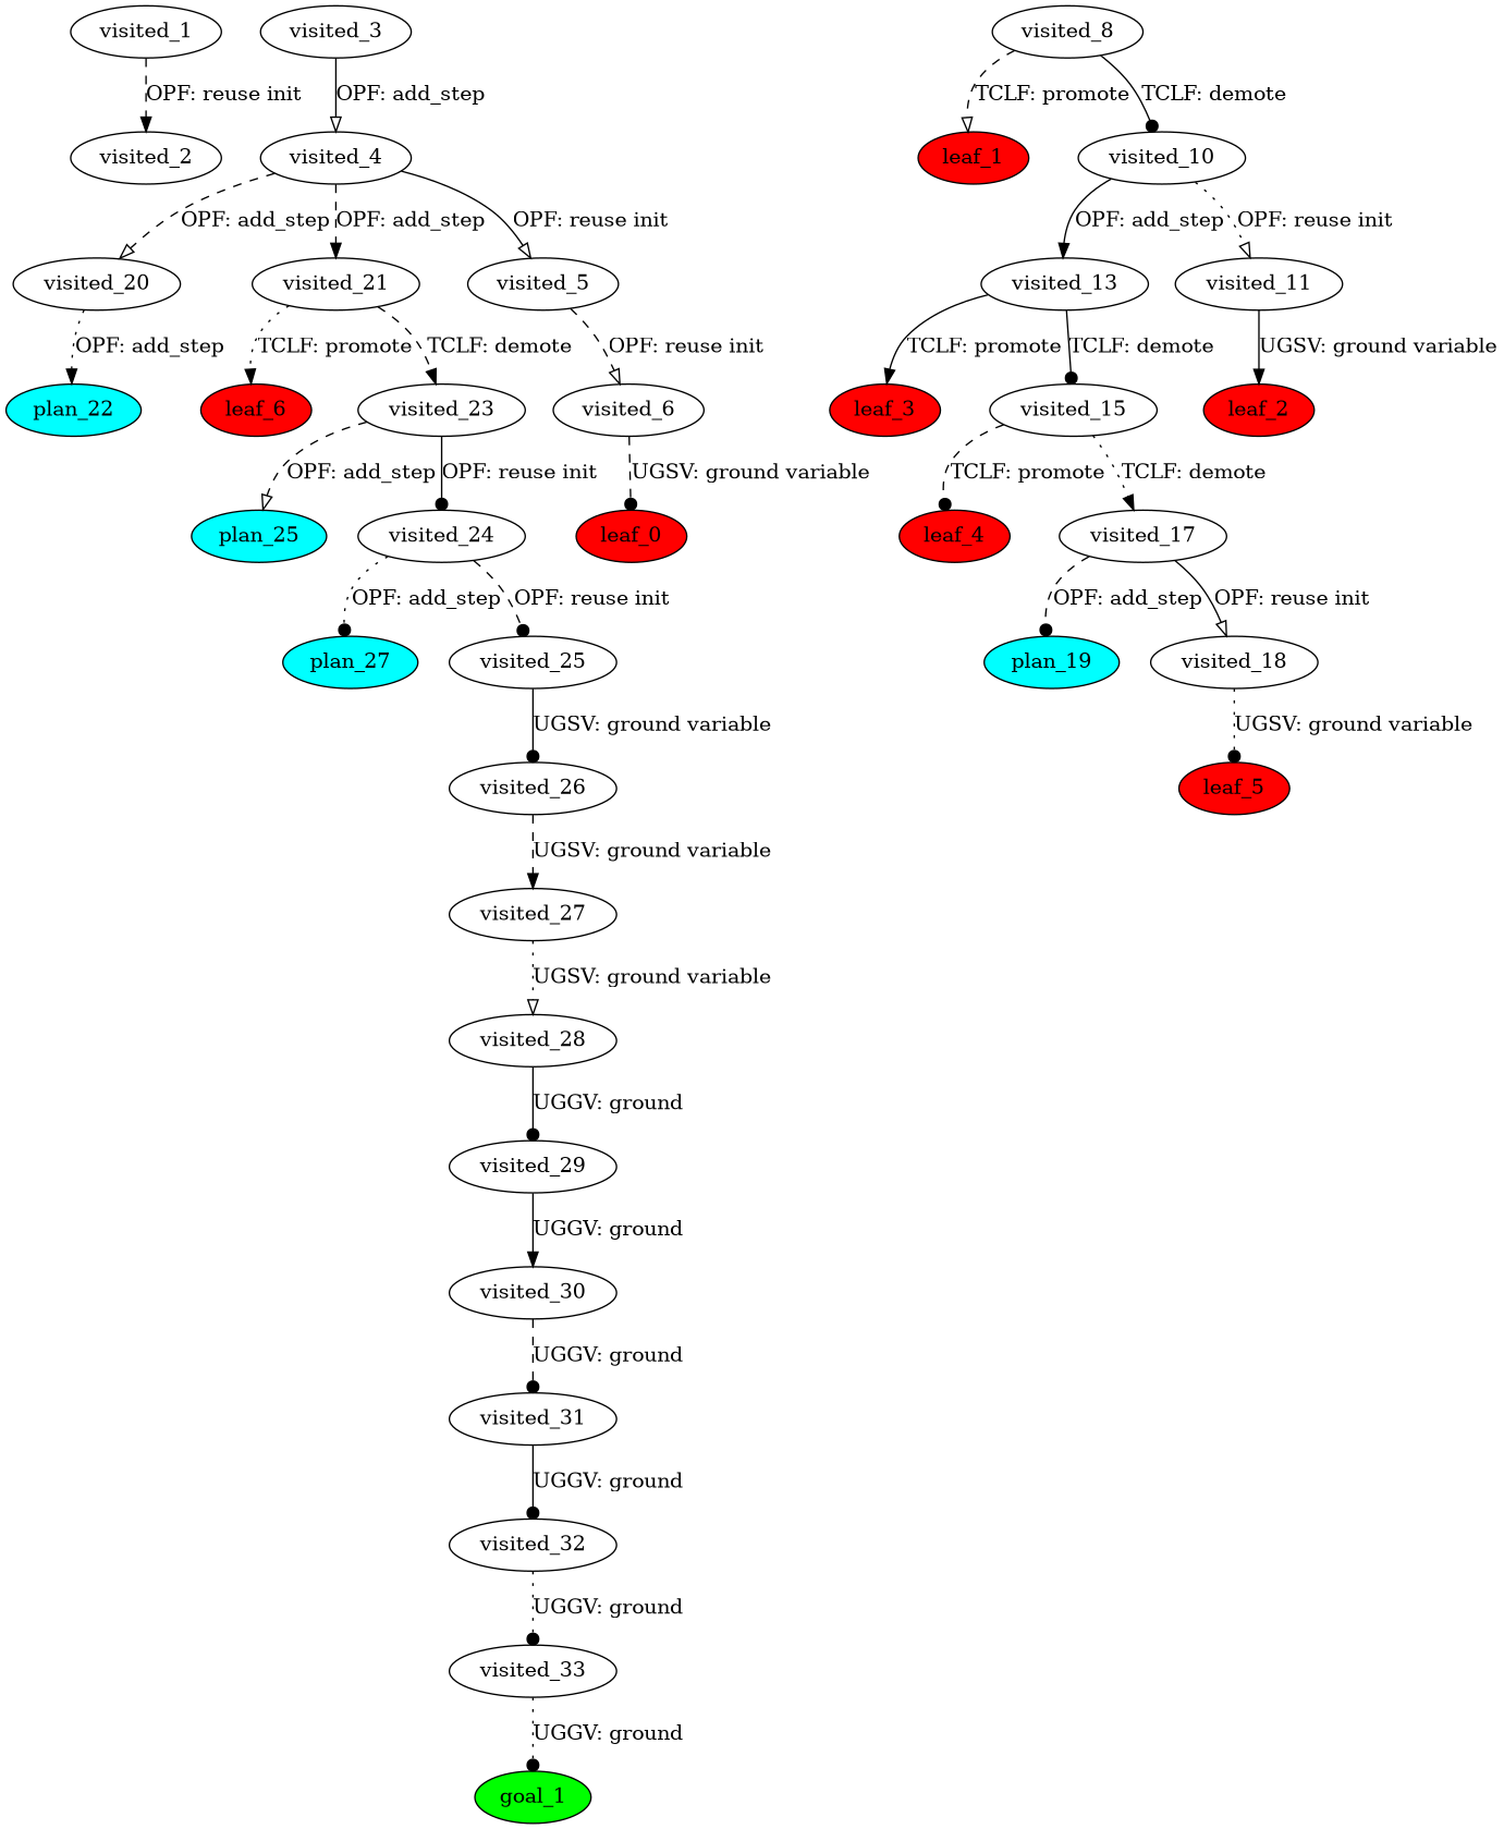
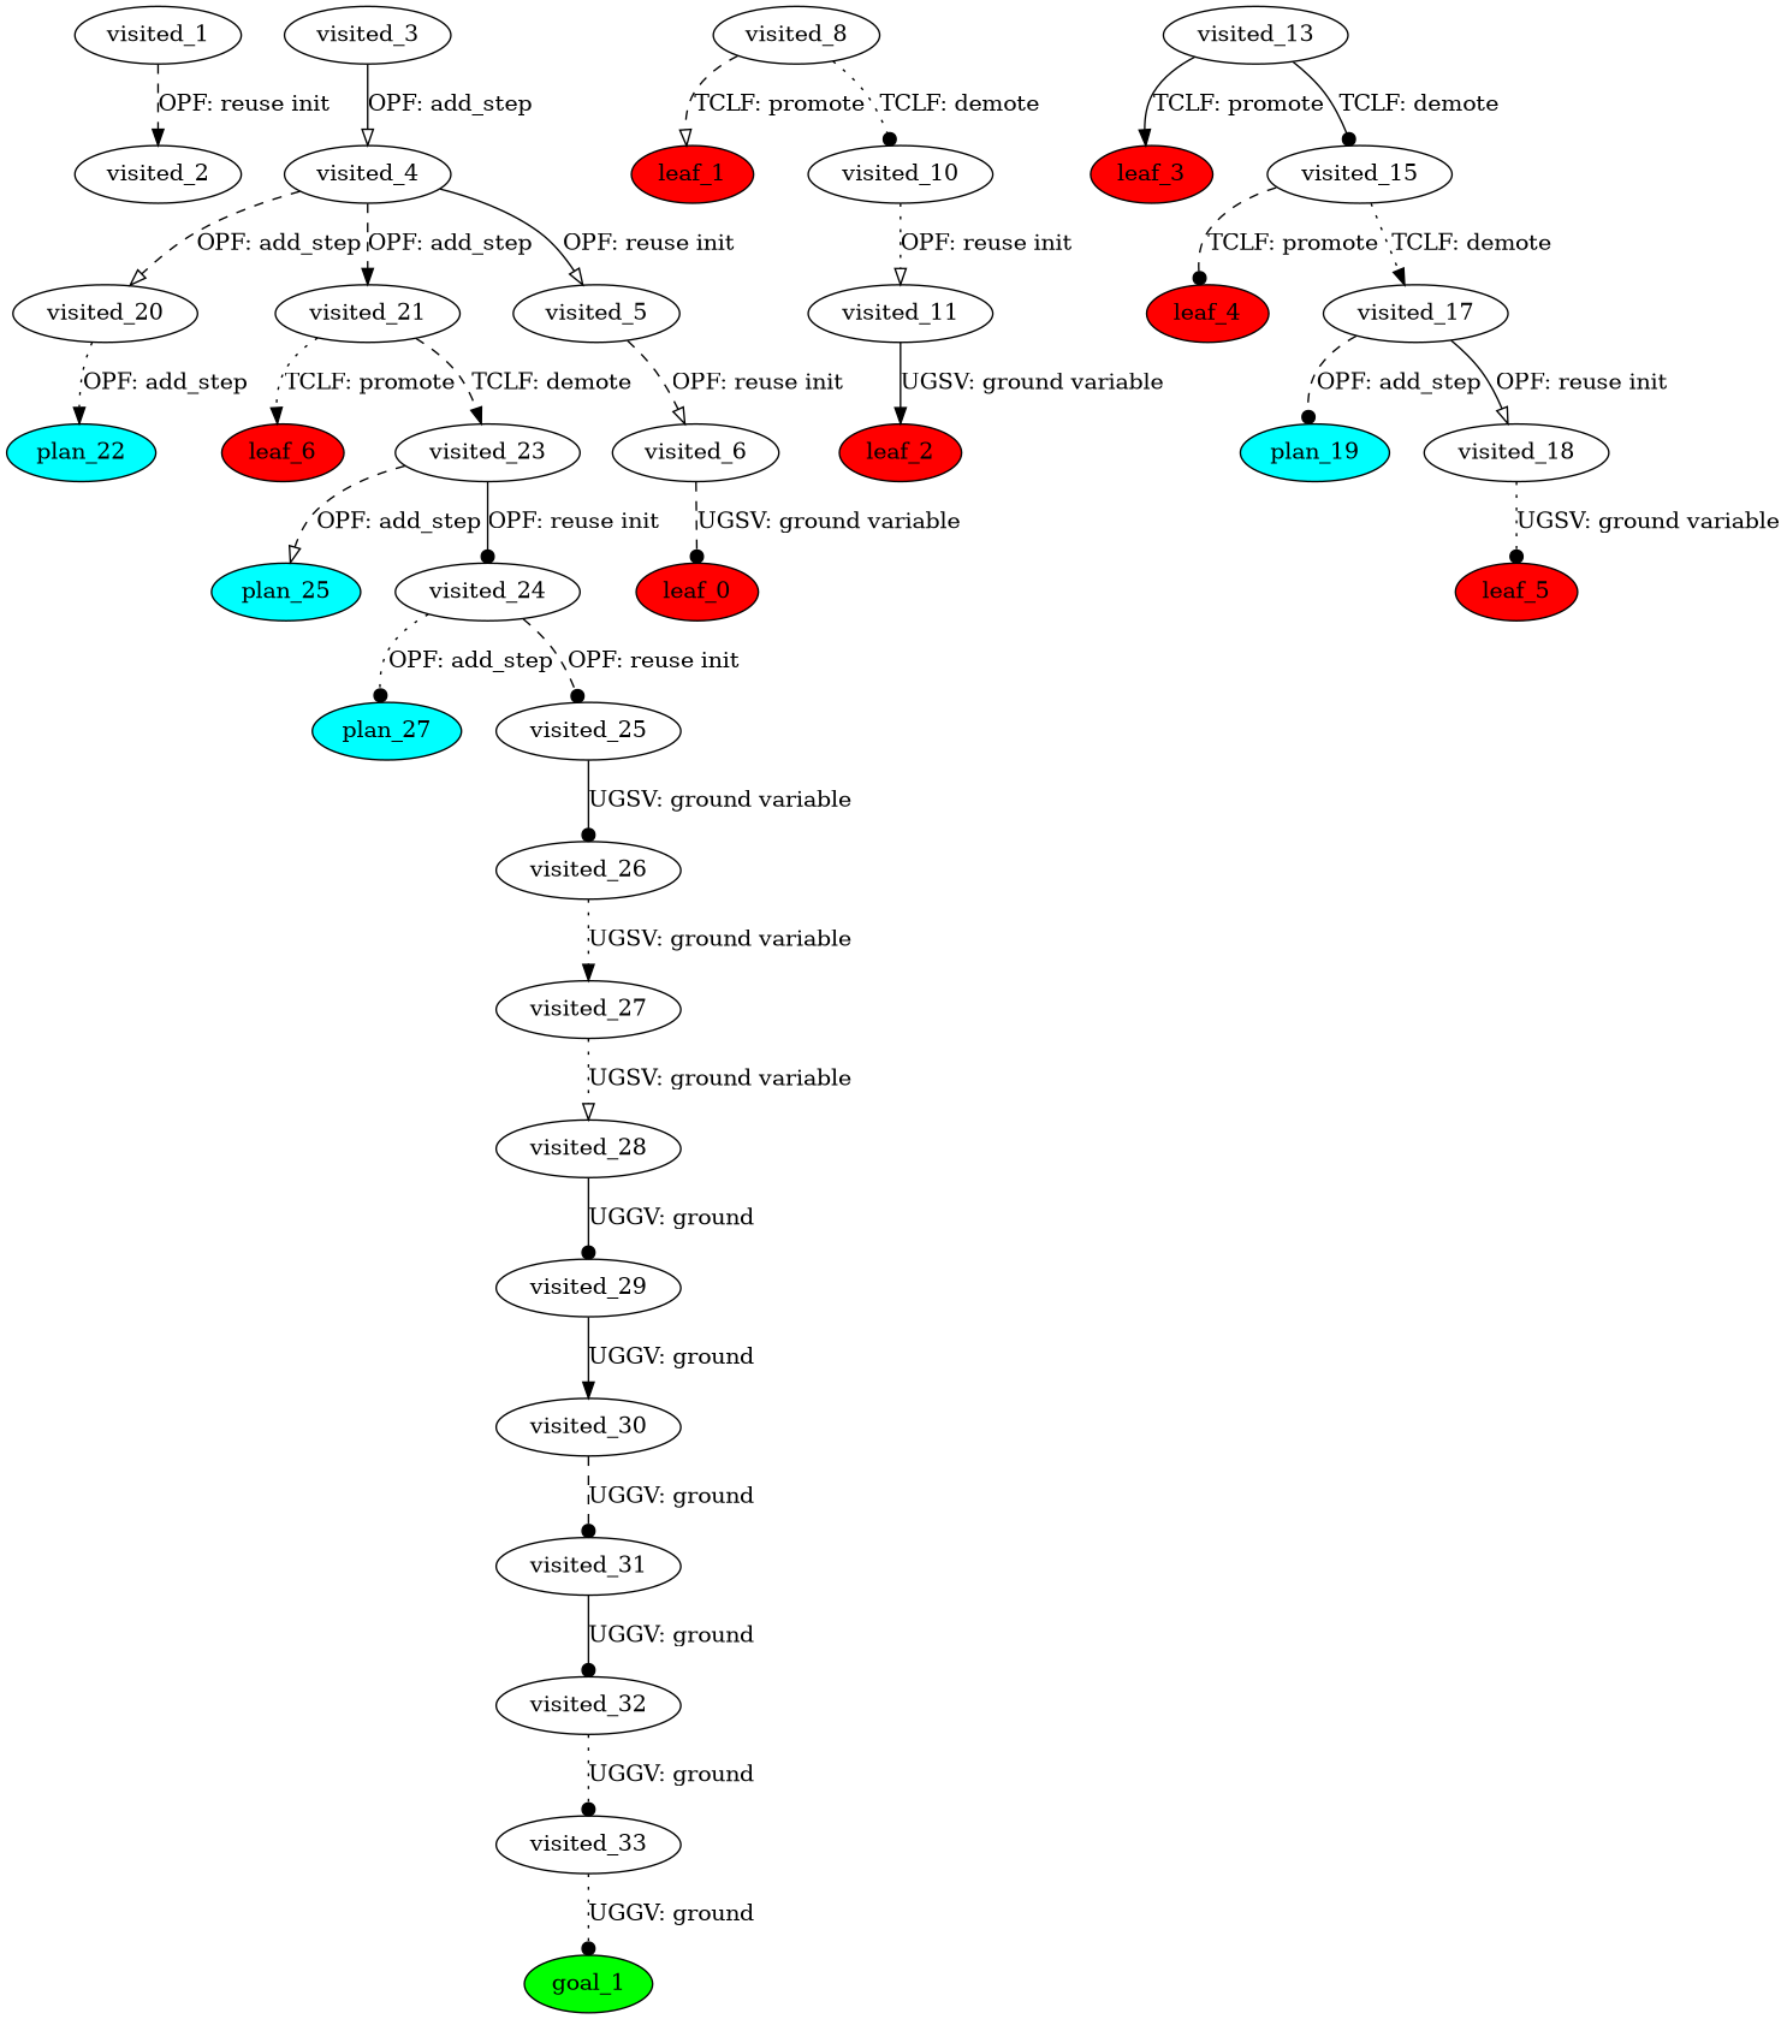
  digraph {
    node [fillcolor=white style=filled]
    edge [arrowhead=dot style=solid]
    n1 [label=visited_1]
    n2 [label=visited_2]
    n3 [label=visited_20]
    n4 [fillcolor=cyan label=plan_22]
    n5 [label=visited_3]
    n6 [label=visited_4]
    n7 [label=visited_21]
    n8 [label=visited_5]
    n9 [fillcolor=red label=leaf_6]
    n10 [label=visited_23]
    n11 [label=visited_6]
    n12 [fillcolor=cyan label=plan_25]
    n13 [label=visited_24]
    n14 [label=visited_8]
    n15 [fillcolor=red label=leaf_1]
    n16 [label=visited_10]
    n17 [fillcolor=red label=leaf_0]
    n18 [label=visited_13]
    n19 [label=visited_11]
    n20 [fillcolor=red label=leaf_3]
    n21 [label=visited_15]
    n22 [fillcolor=red label=leaf_2]
    n23 [fillcolor=red label=leaf_4]
    n24 [label=visited_17]
    n25 [fillcolor=cyan label=plan_19]
    n26 [label=visited_18]
    n27 [fillcolor=red label=leaf_5]
    n28 [fillcolor=cyan label=plan_27]
    n29 [label=visited_25]
    n30 [label=visited_26]
    n31 [label=visited_27]
    n32 [label=visited_28]
    n33 [label=visited_29]
    n34 [label=visited_30]
    n35 [label=visited_31]
    n36 [label=visited_32]
    n37 [label=visited_33]
    n38 [fillcolor=green label=goal_1]
    n1 -> n2 [arrowhead=normal label="OPF: reuse init" style=dashed]
    n3 -> n4 [arrowhead=normal label="OPF: add_step" style=dotted]
    n5 -> n6 [arrowhead=onormal label="OPF: add_step"]
    n6 -> n3 [arrowhead=onormal label="OPF: add_step" style=dashed]
    n6 -> n7 [arrowhead=normal label="OPF: add_step" style=dashed]
    n6 -> n8 [arrowhead=onormal label="OPF: reuse init"]
    n7 -> n9 [arrowhead=normal label="TCLF: promote" style=dotted]
    n7 -> n10 [arrowhead=normal label="TCLF: demote" style=dashed]
    n8 -> n11 [arrowhead=onormal label="OPF: reuse init" style=dashed]
    n10 -> n12 [arrowhead=onormal label="OPF: add_step" style=dashed]
    n10 -> n13 [label="OPF: reuse init"]
    n11 -> n17 [label="UGSV: ground variable" style=dashed]
    n13 -> n28 [label="OPF: add_step" style=dotted]
    n13 -> n29 [label="OPF: reuse init" style=dashed]
    n14 -> n15 [arrowhead=onormal label="TCLF: promote" style=dashed]
-   n14 -> n16 [label="TCLF: demote"]
-   n16 -> n18 [arrowhead=normal label="OPF: add_step"]
+   n14 -> n16 [label="TCLF: demote" style=dotted]
    n16 -> n19 [arrowhead=onormal label="OPF: reuse init" style=dotted]
    n18 -> n20 [arrowhead=normal label="TCLF: promote"]
    n18 -> n21 [label="TCLF: demote"]
    n19 -> n22 [arrowhead=normal label="UGSV: ground variable"]
    n21 -> n23 [label="TCLF: promote" style=dashed]
    n21 -> n24 [arrowhead=normal label="TCLF: demote" style=dotted]
    n24 -> n25 [label="OPF: add_step" style=dashed]
    n24 -> n26 [arrowhead=onormal label="OPF: reuse init"]
    n26 -> n27 [label="UGSV: ground variable" style=dotted]
    n29 -> n30 [label="UGSV: ground variable"]
-   n30 -> n31 [arrowhead=normal label="UGSV: ground variable" style=dashed]
+   n30 -> n31 [arrowhead=normal label="UGSV: ground variable" style=dotted]
    n31 -> n32 [arrowhead=onormal label="UGSV: ground variable" style=dotted]
    n32 -> n33 [label="UGGV: ground"]
    n33 -> n34 [arrowhead=normal label="UGGV: ground"]
    n34 -> n35 [label="UGGV: ground" style=dashed]
    n35 -> n36 [label="UGGV: ground"]
    n36 -> n37 [label="UGGV: ground" style=dotted]
    n37 -> n38 [label="UGGV: ground" style=dotted]
  }
